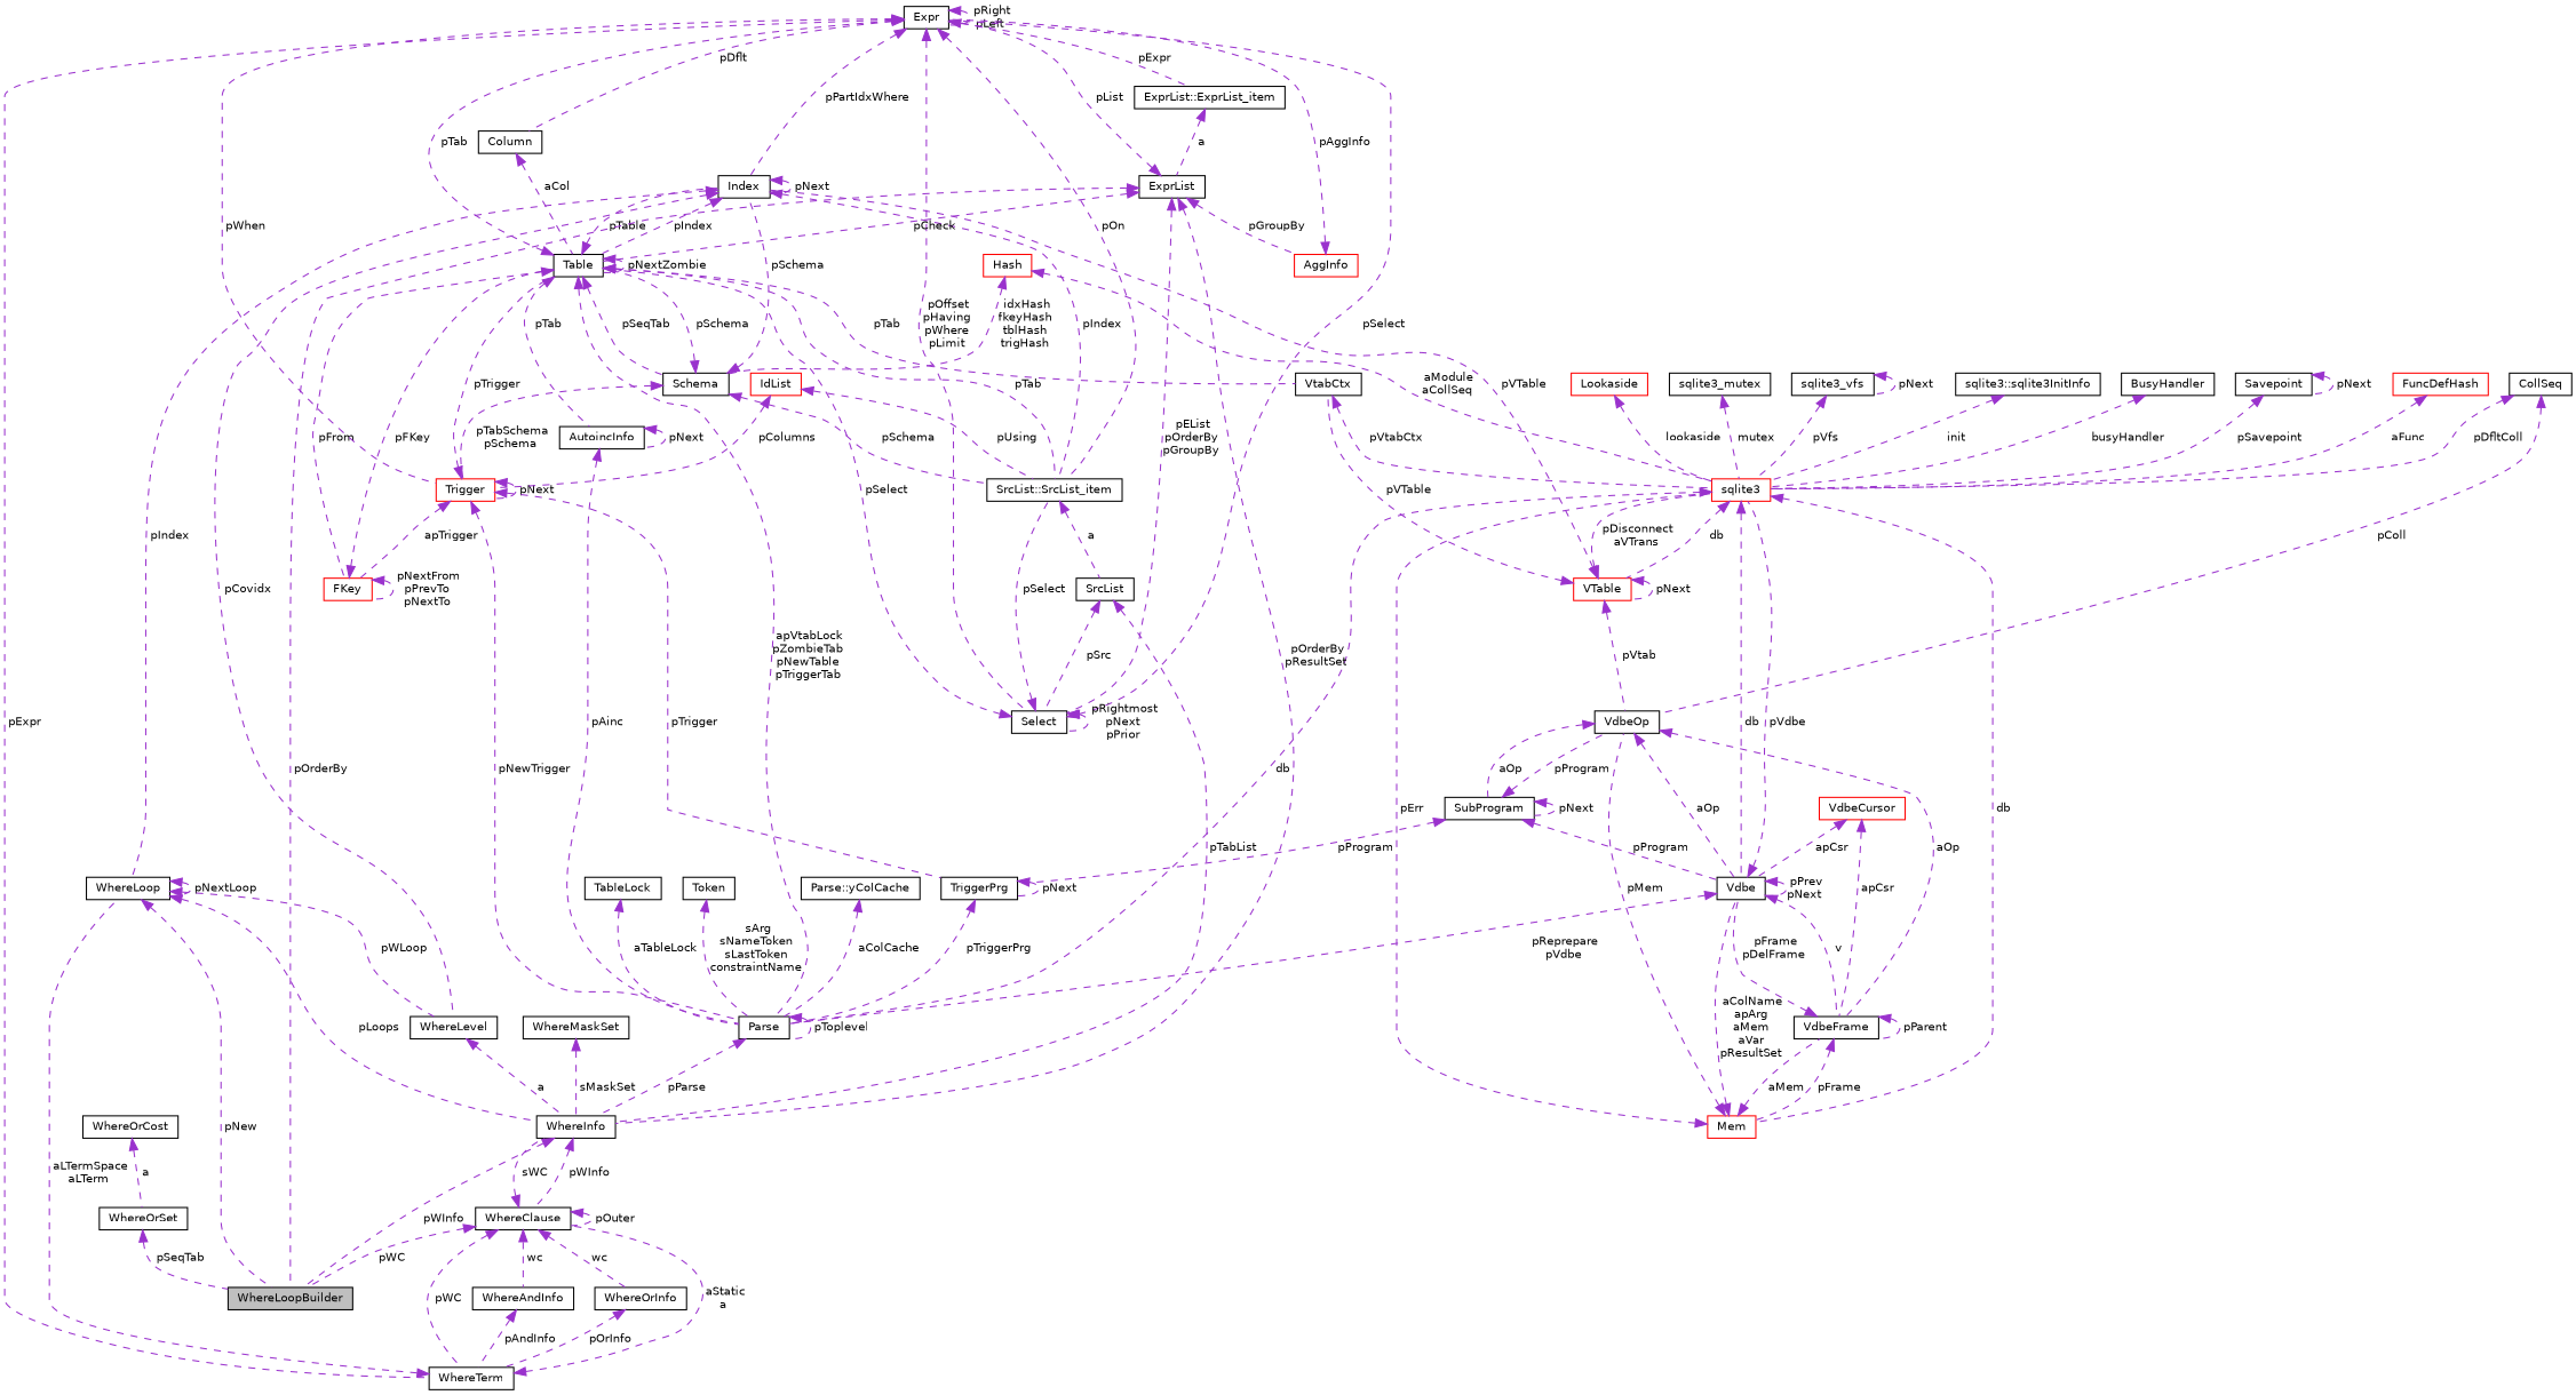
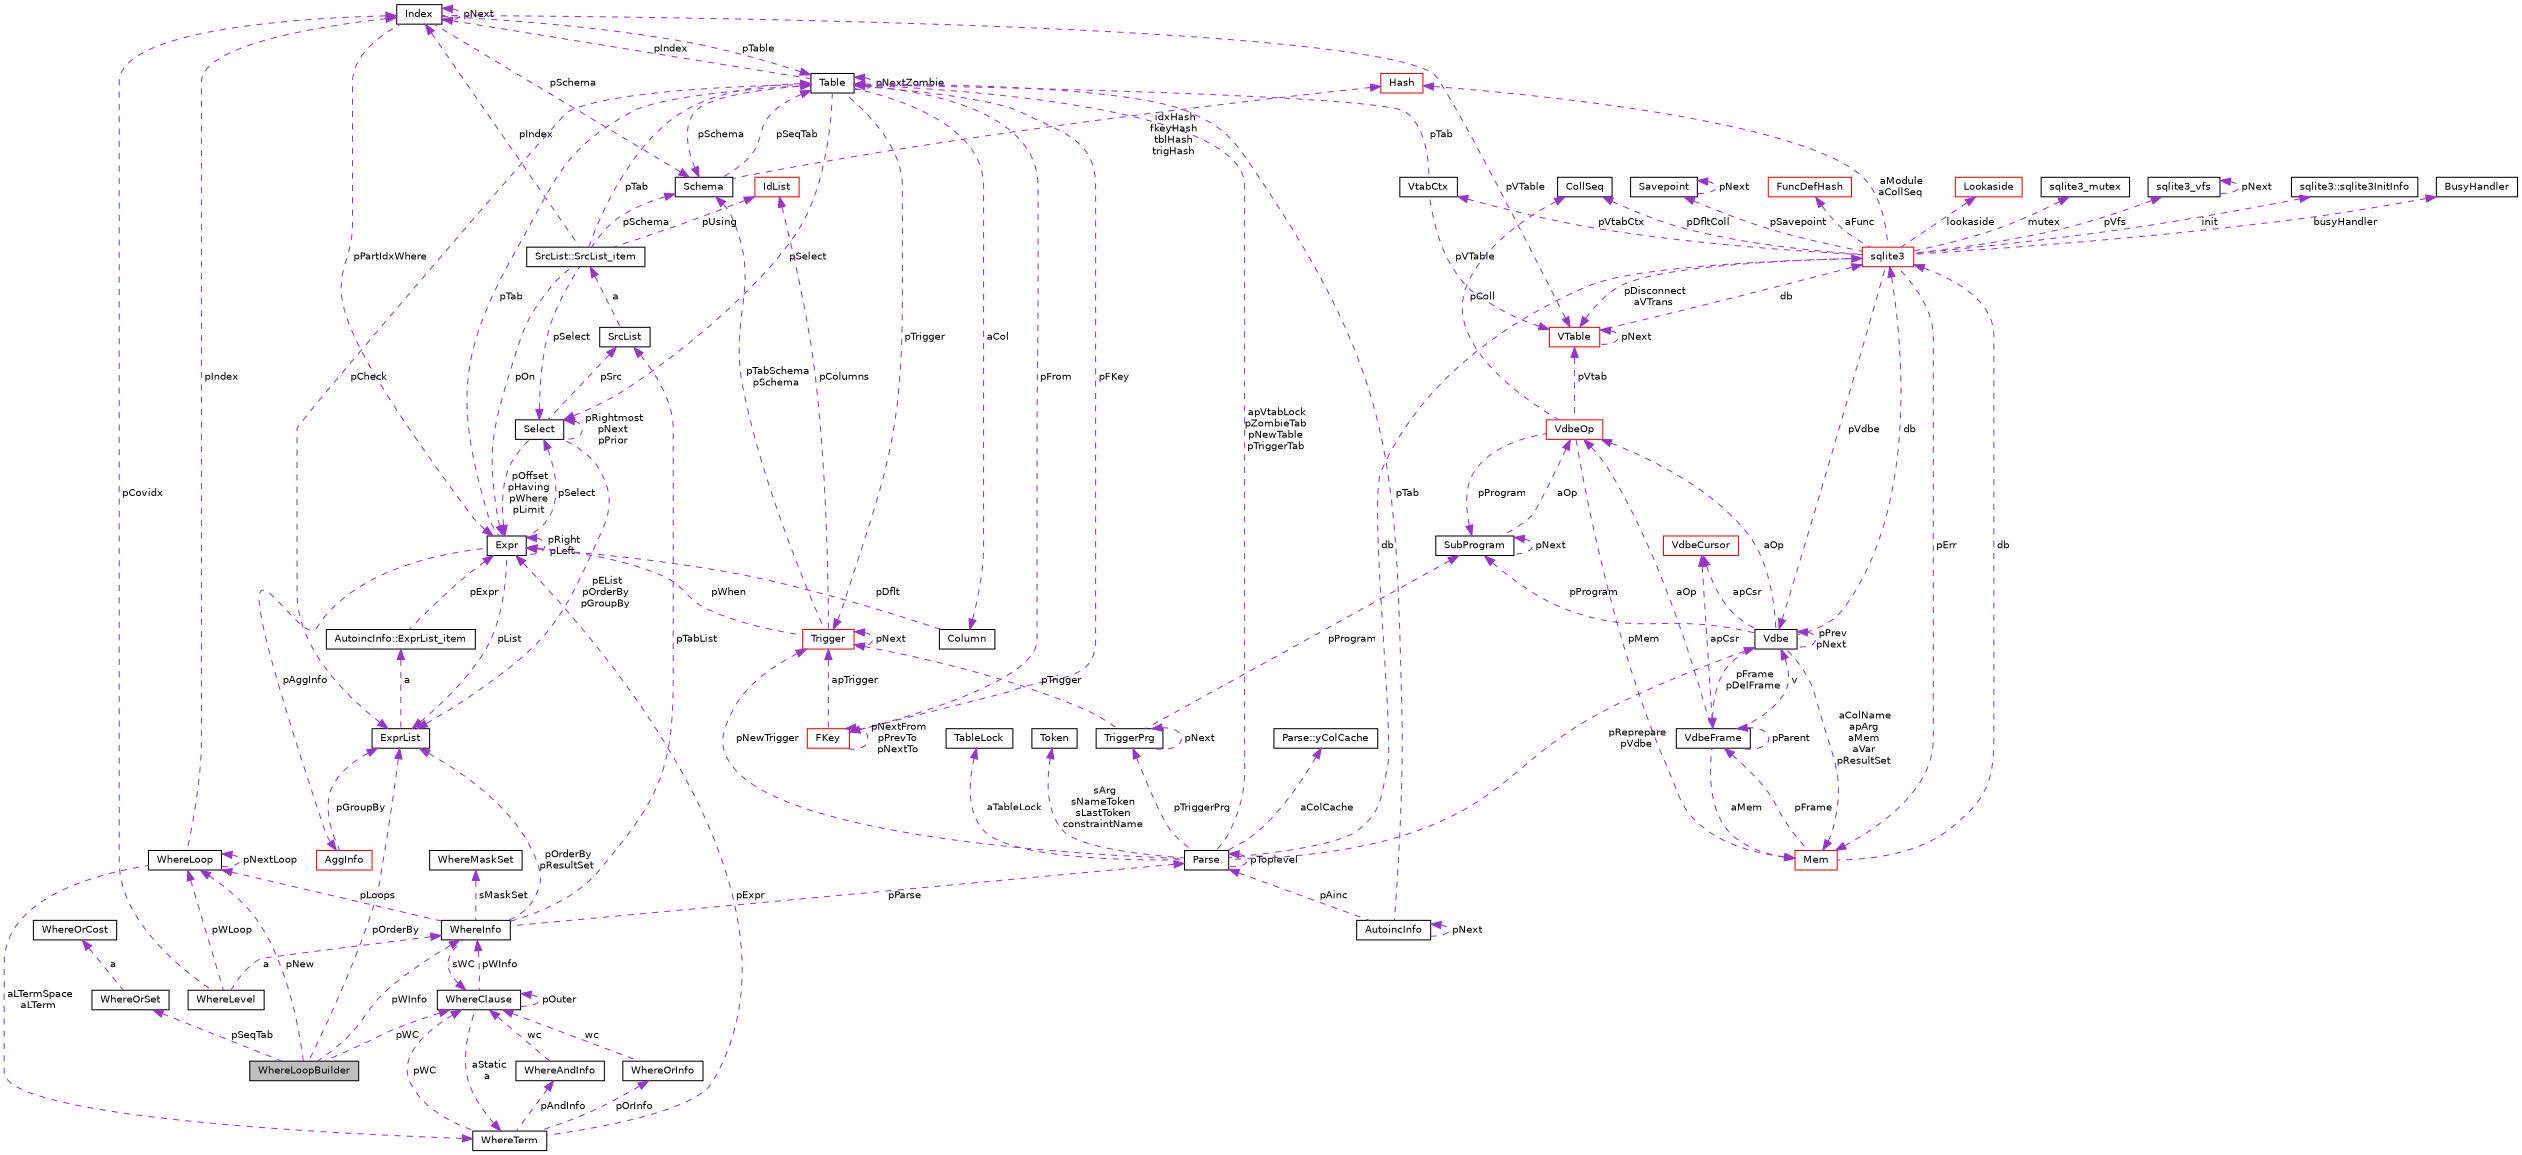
  digraph {
    node [color=black fillcolor=white fontname=Helvetica fontsize=10 shape=record style=filled]
    edge [color=darkorchid3 dir=back fontname=Helvetica fontsize=10 labelfontname=Helvetica labelfontsize=10 style=dashed]
    n1 [fillcolor=grey75 fontcolor=black height=0.2 label=WhereLoopBuilder width=0.4]
    n2 [height=0.2 label=WhereOrSet width=0.4]
    n3 [height=0.2 label=WhereOrCost width=0.4]
    n4 [height=0.2 label=WhereLoop width=0.4]
    n5 [height=0.2 label=WhereInfo width=0.4]
    n6 [height=0.2 label=WhereLevel width=0.4]
    n7 [height=0.2 label=WhereClause width=0.4]
    n8 [height=0.2 label=WhereTerm width=0.4]
    n9 [height=0.2 label=WhereAndInfo width=0.4]
    n10 [height=0.2 label=WhereOrInfo width=0.4]
    n11 [height=0.2 label=Index width=0.4]
    n12 [height=0.2 label=Table width=0.4]
    n13 [height=0.2 label="SrcList::SrcList_item" width=0.4]
    n14 [height=0.2 label=Schema width=0.4]
    n15 [height=0.2 label=Expr width=0.4]
    n16 [color=red height=0.2 label=FKey width=0.4]
    n17 [height=0.2 label=VtabCtx width=0.4]
    n18 [height=0.2 label=Parse width=0.4]
    n19 [height=0.2 label=AutoincInfo width=0.4]
    n20 [height=0.2 label=SrcList width=0.4]
    n21 [color=red height=0.2 label=Trigger width=0.4]
    n22 [height=0.2 label=TriggerPrg width=0.4]
    n23 [height=0.2 label=Column width=0.4]
-   n24 [height=0.2 label="ExprList::ExprList_item" width=0.4]
+   n24 [height=0.2 label="AutoincInfo::ExprList_item" width=0.4]
    n25 [height=0.2 label=Select width=0.4]
    n26 [color=red height=0.2 label=sqlite3 width=0.4]
    n27 [height=0.2 label=ExprList width=0.4]
    n28 [color=red height=0.2 label=AggInfo width=0.4]
    n29 [color=red height=0.2 label=IdList width=0.4]
    n30 [color=red height=0.2 label=VTable width=0.4]
-   n31 [height=0.2 label=VdbeOp width=0.4]
+   n31 [color=red height=0.2 label=VdbeOp width=0.4]
    n32 [color=red height=0.2 label=Mem width=0.4]
    n33 [height=0.2 label=Vdbe width=0.4]
    n34 [height=0.2 label=VdbeFrame width=0.4]
    n35 [height=0.2 label=SubProgram width=0.4]
    n36 [height=0.2 label=CollSeq width=0.4]
    n37 [color=red height=0.2 label=VdbeCursor width=0.4]
    n38 [height=0.2 label=Savepoint width=0.4]
    n39 [color=red height=0.2 label=FuncDefHash width=0.4]
    n40 [color=red height=0.2 label=Lookaside width=0.4]
    n41 [height=0.2 label=sqlite3_mutex width=0.4]
    n42 [height=0.2 label=sqlite3_vfs width=0.4]
    n43 [height=0.2 label="sqlite3::sqlite3InitInfo" width=0.4]
    n44 [height=0.2 label=BusyHandler width=0.4]
    n45 [color=red height=0.2 label=Hash width=0.4]
    n46 [height=0.2 label=WhereMaskSet width=0.4]
    n47 [height=0.2 label=TableLock width=0.4]
    n48 [height=0.2 label=Token width=0.4]
    n49 [height=0.2 label="Parse::yColCache" width=0.4]
    n2 -> n1 [label=" pSeqTab"]
    n3 -> n2 [label=" a"]
    n4 -> n1 [label=" pNew"]
    n4 -> n4 [label=" pNextLoop"]
    n4 -> n5 [label=" pLoops"]
    n4 -> n6 [label=" pWLoop"]
    n5 -> n1 [label=" pWInfo"]
    n5 -> n7 [label=" pWInfo"]
-   n6 -> n5 [label=" a"]
+   n5 -> n6 [label=" a"]
    n7 -> n1 [label=" pWC"]
    n7 -> n5 [label=" sWC"]
    n7 -> n7 [label=" pOuter"]
    n7 -> n8 [label=" pWC"]
    n7 -> n9 [label=" wc"]
    n7 -> n10 [label=" wc"]
    n8 -> n4 [label=" aLTermSpace\naLTerm"]
    n8 -> n7 [label=" aStatic\na"]
    n9 -> n8 [label=" pAndInfo"]
    n10 -> n8 [label=" pOrInfo"]
    n11 -> n4 [label=" pIndex"]
    n11 -> n6 [label=" pCovidx"]
    n11 -> n11 [label=" pNext"]
    n11 -> n12 [label=" pIndex"]
    n11 -> n13 [label=" pIndex"]
    n12 -> n11 [label=" pTable"]
    n12 -> n12 [label=" pNextZombie"]
    n12 -> n13 [label=" pTab"]
    n12 -> n14 [label=" pSeqTab"]
    n12 -> n15 [label=" pTab"]
    n12 -> n16 [label=" pFrom"]
    n12 -> n17 [label=" pTab"]
    n12 -> n18 [label=" apVtabLock\npZombieTab\npNewTable\npTriggerTab"]
    n12 -> n19 [label=" pTab"]
    n13 -> n20 [label=" a"]
    n14 -> n11 [label=" pSchema"]
    n14 -> n12 [label=" pSchema"]
    n14 -> n13 [label=" pSchema"]
    n14 -> n21 [label=" pTabSchema\npSchema"]
    n15 -> n8 [label=" pExpr"]
    n15 -> n11 [label=" pPartIdxWhere"]
    n15 -> n13 [label=" pOn"]
    n15 -> n15 [label=" pRight\npLeft"]
    n15 -> n21 [label=" pWhen"]
    n15 -> n23 [label=" pDflt"]
    n15 -> n24 [label=" pExpr"]
    n15 -> n25 [label=" pOffset\npHaving\npWhere\npLimit"]
    n16 -> n12 [label=" pFKey"]
    n16 -> n16 [label=" pNextFrom\npPrevTo\npNextTo"]
    n17 -> n26 [label=" pVtabCtx"]
    n18 -> n5 [label=" pParse"]
    n18 -> n18 [label=" pToplevel"]
-   n19 -> n18 [label=" pAinc"]
+   n18 -> n19 [label=" pAinc"]
    n19 -> n19 [label=" pNext"]
    n20 -> n5 [label=" pTabList"]
    n20 -> n25 [label=" pSrc"]
    n21 -> n12 [label=" pTrigger"]
    n21 -> n16 [label=" apTrigger"]
    n21 -> n18 [label=" pNewTrigger"]
    n21 -> n21 [label=" pNext"]
    n21 -> n22 [label=" pTrigger"]
    n22 -> n18 [label=" pTriggerPrg"]
    n22 -> n22 [label=" pNext"]
    n23 -> n12 [label=" aCol"]
    n24 -> n27 [label=" a"]
    n25 -> n12 [label=" pSelect"]
    n25 -> n13 [label=" pSelect"]
    n25 -> n15 [label=" pSelect"]
    n25 -> n25 [label=" pRightmost\npNext\npPrior"]
    n26 -> n18 [label=" db"]
    n26 -> n30 [label=" db"]
    n26 -> n32 [label=" db"]
    n26 -> n33 [label=" db"]
    n27 -> n1 [label=" pOrderBy"]
    n27 -> n5 [label=" pOrderBy\npResultSet"]
    n27 -> n12 [label=" pCheck"]
    n27 -> n15 [label=" pList"]
    n27 -> n25 [label=" pEList\npOrderBy\npGroupBy"]
    n27 -> n28 [label=" pGroupBy"]
    n28 -> n15 [label=" pAggInfo"]
    n29 -> n13 [label=" pUsing"]
    n29 -> n21 [label=" pColumns"]
    n30 -> n11 [label=" pVTable"]
    n30 -> n17 [label=" pVTable"]
    n30 -> n26 [label=" pDisconnect\naVTrans"]
    n30 -> n30 [label=" pNext"]
    n30 -> n31 [label=" pVtab"]
    n31 -> n33 [label=" aOp"]
    n31 -> n34 [label=" aOp"]
    n31 -> n35 [label=" aOp"]
    n32 -> n26 [label=" pErr"]
    n32 -> n31 [label=" pMem"]
    n32 -> n33 [label=" aColName\napArg\naMem\naVar\npResultSet"]
    n32 -> n34 [label=" aMem"]
    n33 -> n18 [label=" pReprepare\npVdbe"]
    n33 -> n26 [label=" pVdbe"]
    n33 -> n33 [label=" pPrev\npNext"]
    n33 -> n34 [label=" v"]
    n34 -> n32 [label=" pFrame"]
    n34 -> n33 [label=" pFrame\npDelFrame"]
    n34 -> n34 [label=" pParent"]
    n35 -> n22 [label=" pProgram"]
    n35 -> n31 [label=" pProgram"]
    n35 -> n33 [label=" pProgram"]
    n35 -> n35 [label=" pNext"]
    n36 -> n26 [label=" pDfltColl"]
    n36 -> n31 [label=" pColl"]
    n37 -> n33 [label=" apCsr"]
    n37 -> n34 [label=" apCsr"]
    n38 -> n26 [label=" pSavepoint"]
    n38 -> n38 [label=" pNext"]
    n39 -> n26 [label=" aFunc"]
    n40 -> n26 [label=" lookaside"]
    n41 -> n26 [label=" mutex"]
    n42 -> n26 [label=" pVfs"]
    n42 -> n42 [label=" pNext"]
    n43 -> n26 [label=" init"]
    n44 -> n26 [label=" busyHandler"]
    n45 -> n14 [label=" idxHash\nfkeyHash\ntblHash\ntrigHash"]
    n45 -> n26 [label=" aModule\naCollSeq"]
    n46 -> n5 [label=" sMaskSet"]
    n47 -> n18 [label=" aTableLock"]
    n48 -> n18 [label=" sArg\nsNameToken\nsLastToken\nconstraintName"]
    n49 -> n18 [label=" aColCache"]
  }
